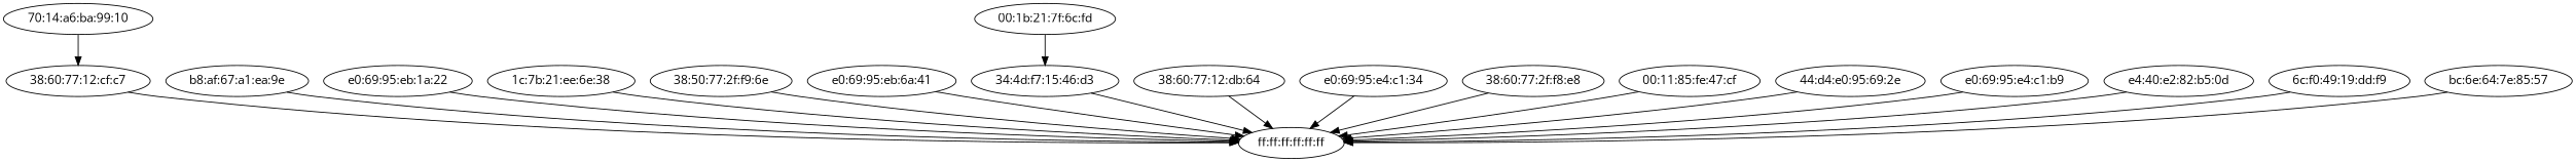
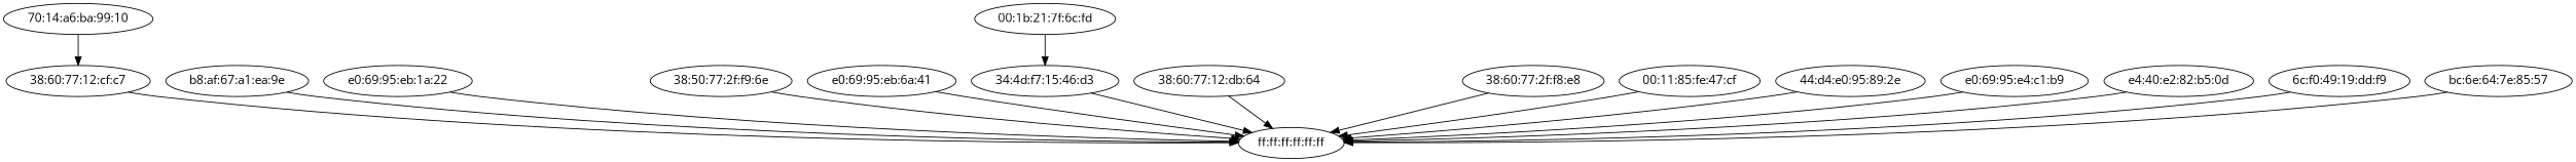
  digraph {
    fontname="Open Sans"
    node [fontname="Open Sans"]
    edge [fontname="Open Sans"]
    "70:14:a6:ba:99:10"
    "38:60:77:12:cf:c7"
    "b8:af:67:a1:ea:9e"
    "ff:ff:ff:ff:ff:ff"
    "e0:69:95:eb:1a:22"
-   "1c:7b:21:ee:6e:38"
    n7 [label="38:50:77:2f:f9:6e"]
    n8 [label="e0:69:95:eb:6a:41"]
    "00:1b:21:7f:6c:fd"
    "34:4d:f7:15:46:d3"
    "38:60:77:12:db:64"
-   "e0:69:95:e4:c1:34"
    "38:60:77:2f:f8:e8"
    "00:11:85:fe:47:cf"
-   "44:d4:e0:95:89:2e" [label="44:d4:e0:95:69:2e"]
+   "44:d4:e0:95:89:2e"
    "e0:69:95:e4:c1:b9"
    "e4:40:e2:82:b5:0d"
    "6c:f0:49:19:dd:f9"
    "bc:6e:64:7e:85:57"
    "70:14:a6:ba:99:10" -> "38:60:77:12:cf:c7"
    "38:60:77:12:cf:c7" -> "ff:ff:ff:ff:ff:ff"
    "b8:af:67:a1:ea:9e" -> "ff:ff:ff:ff:ff:ff"
    "e0:69:95:eb:1a:22" -> "ff:ff:ff:ff:ff:ff"
-   "1c:7b:21:ee:6e:38" -> "ff:ff:ff:ff:ff:ff"
    n7 -> "ff:ff:ff:ff:ff:ff"
    n8 -> "ff:ff:ff:ff:ff:ff"
    "00:1b:21:7f:6c:fd" -> "34:4d:f7:15:46:d3"
    "34:4d:f7:15:46:d3" -> "ff:ff:ff:ff:ff:ff"
    "38:60:77:12:db:64" -> "ff:ff:ff:ff:ff:ff"
-   "e0:69:95:e4:c1:34" -> "ff:ff:ff:ff:ff:ff"
    "38:60:77:2f:f8:e8" -> "ff:ff:ff:ff:ff:ff"
    "00:11:85:fe:47:cf" -> "ff:ff:ff:ff:ff:ff"
    "44:d4:e0:95:89:2e" -> "ff:ff:ff:ff:ff:ff"
    "e0:69:95:e4:c1:b9" -> "ff:ff:ff:ff:ff:ff"
    "e4:40:e2:82:b5:0d" -> "ff:ff:ff:ff:ff:ff"
    "6c:f0:49:19:dd:f9" -> "ff:ff:ff:ff:ff:ff"
    "bc:6e:64:7e:85:57" -> "ff:ff:ff:ff:ff:ff"
  }
